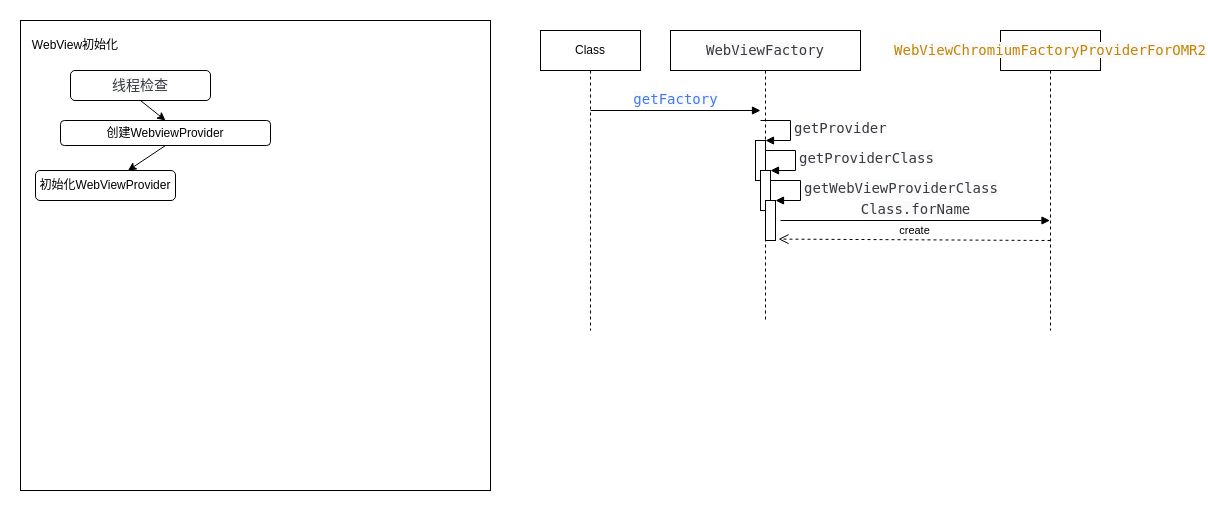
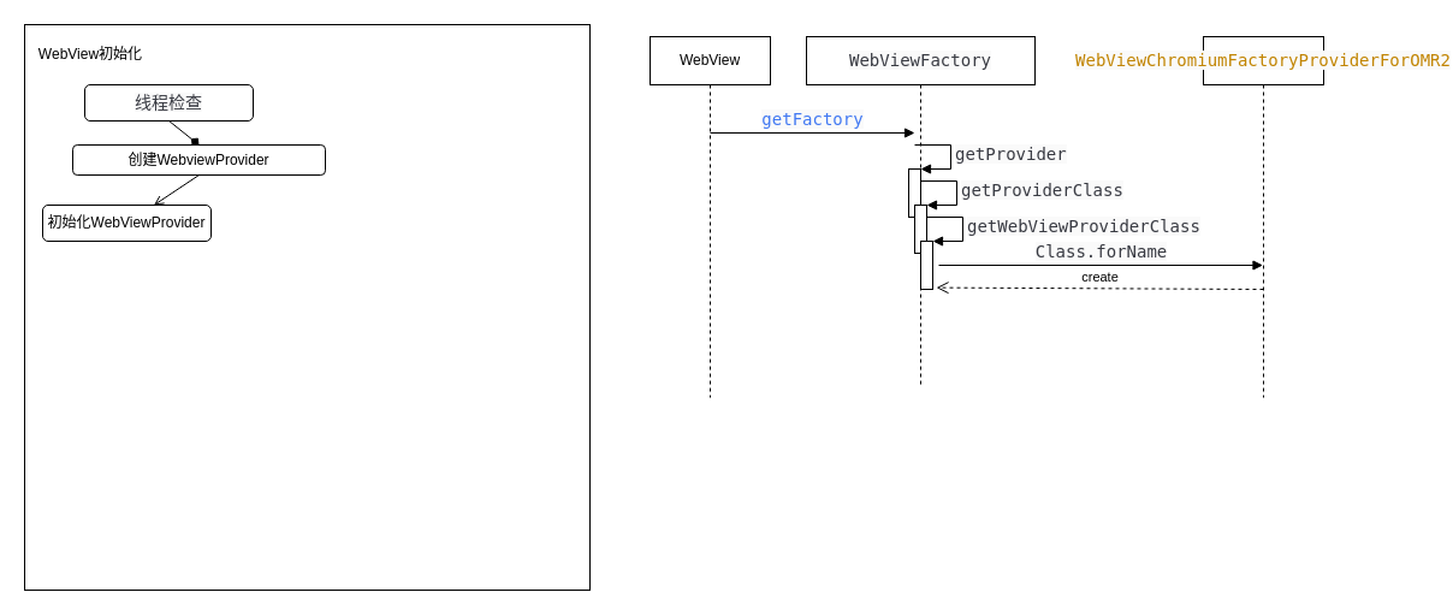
  <mxCell id="0" />
  <mxCell id="1" parent="0" />
  <mxCell id="2" value="" style="whiteSpace=wrap;html=1;aspect=fixed;" vertex="1" parent="1"><mxGeometry x="20" y="20" width="470" height="470" as="geometry" /></mxCell>
  <mxCell id="3" value="WebView初始化" style="text;html=1;strokeColor=none;fillColor=none;align=center;verticalAlign=middle;whiteSpace=wrap;rounded=0;" vertex="1" parent="1"><mxGeometry x="30" y="40" width="90" height="10" as="geometry" /></mxCell>
  <mxCell id="4" value="&lt;div style=&quot;text-align: left&quot;&gt;&lt;font color=&quot;#383a42&quot; face=&quot;source code pro, dejavu sans mono, ubuntu mono, anonymous pro, droid sans mono, menlo, monaco, consolas, inconsolata, courier, monospace, pingfang sc, microsoft yahei, sans-serif&quot;&gt;&lt;span style=&quot;font-size: 14px ; background-color: rgb(250 , 250 , 250)&quot;&gt;线程检查&lt;/span&gt;&lt;/font&gt;&lt;/div&gt;" style="rounded=1;whiteSpace=wrap;html=1;" vertex="1" parent="1"><mxGeometry x="70" y="70" width="140" height="30" as="geometry" /></mxCell>
  <mxCell id="5" value="&lt;div style=&quot;text-align: left&quot;&gt;创建WebviewProvider&lt;/div&gt;" style="rounded=1;whiteSpace=wrap;html=1;" vertex="1" parent="1"><mxGeometry x="60" y="120" width="210" height="25" as="geometry" /></mxCell>
- <mxCell id="6" value="" style="endArrow=classic;html=1;exitX=0.5;exitY=1;exitDx=0;exitDy=0;entryX=0.5;entryY=0;entryDx=0;entryDy=0;" edge="1" parent="1" source="4" target="5"><mxGeometry width="50" height="50" relative="1" as="geometry"><mxPoint x="430" y="290" as="sourcePoint" /><mxPoint x="480" y="240" as="targetPoint" /></mxGeometry></mxCell>
+ <mxCell id="6" value="" style="endArrow=diamond;html=1;exitX=0.5;exitY=1;exitDx=0;exitDy=0;entryX=0.5;entryY=0;entryDx=0;entryDy=0;" edge="1" parent="1" source="4" target="5"><mxGeometry width="50" height="50" relative="1" as="geometry"><mxPoint x="430" y="290" as="sourcePoint" /><mxPoint x="480" y="240" as="targetPoint" /></mxGeometry></mxCell>
  <mxCell id="7" value="&lt;div style=&quot;text-align: left&quot;&gt;初始化WebViewProvider&lt;/div&gt;" style="rounded=1;whiteSpace=wrap;html=1;" vertex="1" parent="1"><mxGeometry x="35" y="170" width="140" height="30" as="geometry" /></mxCell>
- <mxCell id="8" value="" style="endArrow=classic;html=1;exitX=0.5;exitY=1;exitDx=0;exitDy=0;" edge="1" parent="1" source="5" target="7"><mxGeometry width="50" height="50" relative="1" as="geometry"><mxPoint x="180" y="280" as="sourcePoint" /><mxPoint x="230" y="230" as="targetPoint" /></mxGeometry></mxCell>
- <mxCell id="9" value="Class" style="shape=umlLifeline;perimeter=lifelinePerimeter;whiteSpace=wrap;html=1;container=1;collapsible=0;recursiveResize=0;outlineConnect=0;" vertex="1" parent="1"><mxGeometry x="540" y="30" width="100" height="300" as="geometry" /></mxCell>
+ <mxCell id="8" value="" style="endArrow=open;html=1;exitX=0.5;exitY=1;exitDx=0;exitDy=0;" edge="1" parent="1" source="5" target="7"><mxGeometry width="50" height="50" relative="1" as="geometry"><mxPoint x="180" y="280" as="sourcePoint" /><mxPoint x="230" y="230" as="targetPoint" /></mxGeometry></mxCell>
+ <mxCell id="9" value="WebView" style="shape=umlLifeline;perimeter=lifelinePerimeter;whiteSpace=wrap;html=1;container=1;collapsible=0;recursiveResize=0;outlineConnect=0;" vertex="1" parent="1"><mxGeometry x="540" y="30" width="100" height="300" as="geometry" /></mxCell>
  <mxCell id="10" value="&lt;span style=&quot;color: rgb(64 , 120 , 242) ; font-family: &amp;#34;source code pro&amp;#34; , &amp;#34;dejavu sans mono&amp;#34; , &amp;#34;ubuntu mono&amp;#34; , &amp;#34;anonymous pro&amp;#34; , &amp;#34;droid sans mono&amp;#34; , &amp;#34;menlo&amp;#34; , &amp;#34;monaco&amp;#34; , &amp;#34;consolas&amp;#34; , &amp;#34;inconsolata&amp;#34; , &amp;#34;courier&amp;#34; , monospace , &amp;#34;pingfang sc&amp;#34; , &amp;#34;microsoft yahei&amp;#34; , sans-serif ; font-size: 14px ; text-align: left ; background-color: rgb(250 , 250 , 250)&quot;&gt;getFactory&lt;/span&gt;" style="html=1;verticalAlign=bottom;endArrow=block;" edge="1" parent="9"><mxGeometry width="80" relative="1" as="geometry"><mxPoint x="50" y="80" as="sourcePoint" /><mxPoint x="220" y="80" as="targetPoint" /></mxGeometry></mxCell>
  <mxCell id="11" value="&lt;span style=&quot;color: rgb(56 , 58 , 66) ; font-family: &amp;#34;source code pro&amp;#34; , &amp;#34;dejavu sans mono&amp;#34; , &amp;#34;ubuntu mono&amp;#34; , &amp;#34;anonymous pro&amp;#34; , &amp;#34;droid sans mono&amp;#34; , &amp;#34;menlo&amp;#34; , &amp;#34;monaco&amp;#34; , &amp;#34;consolas&amp;#34; , &amp;#34;inconsolata&amp;#34; , &amp;#34;courier&amp;#34; , monospace , &amp;#34;pingfang sc&amp;#34; , &amp;#34;microsoft yahei&amp;#34; , sans-serif ; font-size: 14px ; text-align: left ; background-color: rgb(250 , 250 , 250)&quot;&gt;WebViewFactory&lt;/span&gt;" style="shape=umlLifeline;perimeter=lifelinePerimeter;whiteSpace=wrap;html=1;container=1;collapsible=0;recursiveResize=0;outlineConnect=0;" vertex="1" parent="1"><mxGeometry x="670" y="30" width="190" height="290" as="geometry" /></mxCell>
  <mxCell id="12" value="" style="html=1;points=[];perimeter=orthogonalPerimeter;" vertex="1" parent="11"><mxGeometry x="85" y="110" width="10" height="40" as="geometry" /></mxCell>
  <mxCell id="13" value="&lt;span style=&quot;color: rgb(56 , 58 , 66) ; font-family: &amp;#34;source code pro&amp;#34; , &amp;#34;dejavu sans mono&amp;#34; , &amp;#34;ubuntu mono&amp;#34; , &amp;#34;anonymous pro&amp;#34; , &amp;#34;droid sans mono&amp;#34; , &amp;#34;menlo&amp;#34; , &amp;#34;monaco&amp;#34; , &amp;#34;consolas&amp;#34; , &amp;#34;inconsolata&amp;#34; , &amp;#34;courier&amp;#34; , monospace , &amp;#34;pingfang sc&amp;#34; , &amp;#34;microsoft yahei&amp;#34; , sans-serif ; font-size: 14px ; background-color: rgb(250 , 250 , 250)&quot;&gt;getProvider&lt;/span&gt;" style="edgeStyle=orthogonalEdgeStyle;html=1;align=left;spacingLeft=2;endArrow=block;rounded=0;entryX=1;entryY=0;" edge="1" target="12" parent="11"><mxGeometry relative="1" as="geometry"><mxPoint x="90" y="90" as="sourcePoint" /><Array as="points"><mxPoint x="120" y="90" /></Array></mxGeometry></mxCell>
  <mxCell id="14" value="" style="html=1;points=[];perimeter=orthogonalPerimeter;" vertex="1" parent="11"><mxGeometry x="90" y="140" width="10" height="40" as="geometry" /></mxCell>
  <mxCell id="15" value="&lt;span style=&quot;color: rgb(56 , 58 , 66) ; font-family: &amp;#34;source code pro&amp;#34; , &amp;#34;dejavu sans mono&amp;#34; , &amp;#34;ubuntu mono&amp;#34; , &amp;#34;anonymous pro&amp;#34; , &amp;#34;droid sans mono&amp;#34; , &amp;#34;menlo&amp;#34; , &amp;#34;monaco&amp;#34; , &amp;#34;consolas&amp;#34; , &amp;#34;inconsolata&amp;#34; , &amp;#34;courier&amp;#34; , monospace , &amp;#34;pingfang sc&amp;#34; , &amp;#34;microsoft yahei&amp;#34; , sans-serif ; font-size: 14px ; background-color: rgb(250 , 250 , 250)&quot;&gt;getProviderClass&lt;/span&gt;" style="edgeStyle=orthogonalEdgeStyle;html=1;align=left;spacingLeft=2;endArrow=block;rounded=0;entryX=1;entryY=0;" edge="1" target="14" parent="11"><mxGeometry relative="1" as="geometry"><mxPoint x="95" y="120" as="sourcePoint" /><Array as="points"><mxPoint x="125" y="120" /></Array></mxGeometry></mxCell>
  <mxCell id="16" value="" style="html=1;points=[];perimeter=orthogonalPerimeter;" vertex="1" parent="11"><mxGeometry x="95" y="170" width="10" height="40" as="geometry" /></mxCell>
  <mxCell id="17" value="&lt;span style=&quot;color: rgb(56 , 58 , 66) ; font-family: &amp;#34;source code pro&amp;#34; , &amp;#34;dejavu sans mono&amp;#34; , &amp;#34;ubuntu mono&amp;#34; , &amp;#34;anonymous pro&amp;#34; , &amp;#34;droid sans mono&amp;#34; , &amp;#34;menlo&amp;#34; , &amp;#34;monaco&amp;#34; , &amp;#34;consolas&amp;#34; , &amp;#34;inconsolata&amp;#34; , &amp;#34;courier&amp;#34; , monospace , &amp;#34;pingfang sc&amp;#34; , &amp;#34;microsoft yahei&amp;#34; , sans-serif ; font-size: 14px ; background-color: rgb(250 , 250 , 250)&quot;&gt;getWebViewProviderClass&lt;/span&gt;" style="edgeStyle=orthogonalEdgeStyle;html=1;align=left;spacingLeft=2;endArrow=block;rounded=0;entryX=1;entryY=0;" edge="1" target="16" parent="11"><mxGeometry relative="1" as="geometry"><mxPoint x="100" y="150" as="sourcePoint" /><Array as="points"><mxPoint x="130" y="150" /></Array></mxGeometry></mxCell>
  <mxCell id="18" value="&lt;span style=&quot;color: rgb(56 , 58 , 66) ; font-family: &amp;#34;source code pro&amp;#34; , &amp;#34;dejavu sans mono&amp;#34; , &amp;#34;ubuntu mono&amp;#34; , &amp;#34;anonymous pro&amp;#34; , &amp;#34;droid sans mono&amp;#34; , &amp;#34;menlo&amp;#34; , &amp;#34;monaco&amp;#34; , &amp;#34;consolas&amp;#34; , &amp;#34;inconsolata&amp;#34; , &amp;#34;courier&amp;#34; , monospace , &amp;#34;pingfang sc&amp;#34; , &amp;#34;microsoft yahei&amp;#34; , sans-serif ; font-size: 14px ; text-align: left ; background-color: rgb(250 , 250 , 250)&quot;&gt;Class.forName&lt;/span&gt;" style="html=1;verticalAlign=bottom;endArrow=block;" edge="1" parent="11" target="19"><mxGeometry width="80" relative="1" as="geometry"><mxPoint x="110" y="190" as="sourcePoint" /><mxPoint x="190" y="190" as="targetPoint" /></mxGeometry></mxCell>
  <mxCell id="19" value="&lt;span style=&quot;color: rgb(193 , 132 , 1) ; font-family: &amp;#34;source code pro&amp;#34; , &amp;#34;dejavu sans mono&amp;#34; , &amp;#34;ubuntu mono&amp;#34; , &amp;#34;anonymous pro&amp;#34; , &amp;#34;droid sans mono&amp;#34; , &amp;#34;menlo&amp;#34; , &amp;#34;monaco&amp;#34; , &amp;#34;consolas&amp;#34; , &amp;#34;inconsolata&amp;#34; , &amp;#34;courier&amp;#34; , monospace , &amp;#34;pingfang sc&amp;#34; , &amp;#34;microsoft yahei&amp;#34; , sans-serif ; font-size: 14px ; text-align: left ; background-color: rgb(250 , 250 , 250)&quot;&gt;WebViewChromiumFactoryProviderForOMR2&lt;/span&gt;" style="shape=umlLifeline;perimeter=lifelinePerimeter;whiteSpace=wrap;html=1;container=1;collapsible=0;recursiveResize=0;outlineConnect=0;" vertex="1" parent="1"><mxGeometry x="1000" y="30" width="100" height="300" as="geometry" /></mxCell>
  <mxCell id="20" value="create" style="html=1;verticalAlign=bottom;endArrow=open;dashed=1;endSize=8;entryX=1.3;entryY=0.965;entryDx=0;entryDy=0;entryPerimeter=0;" edge="1" parent="1" target="16"><mxGeometry relative="1" as="geometry"><mxPoint x="1050" y="240" as="sourcePoint" /><mxPoint x="970" y="240" as="targetPoint" /></mxGeometry></mxCell>
